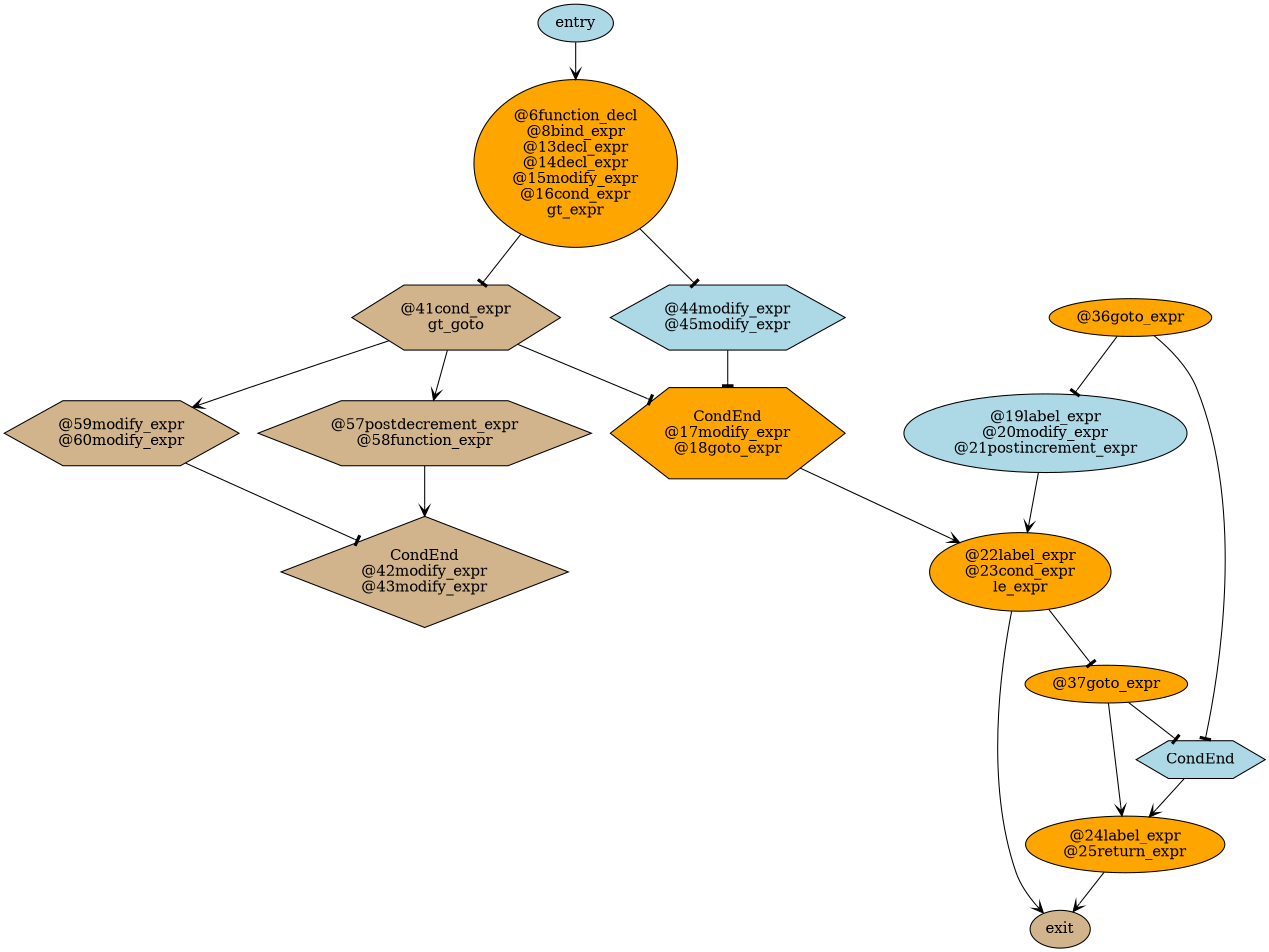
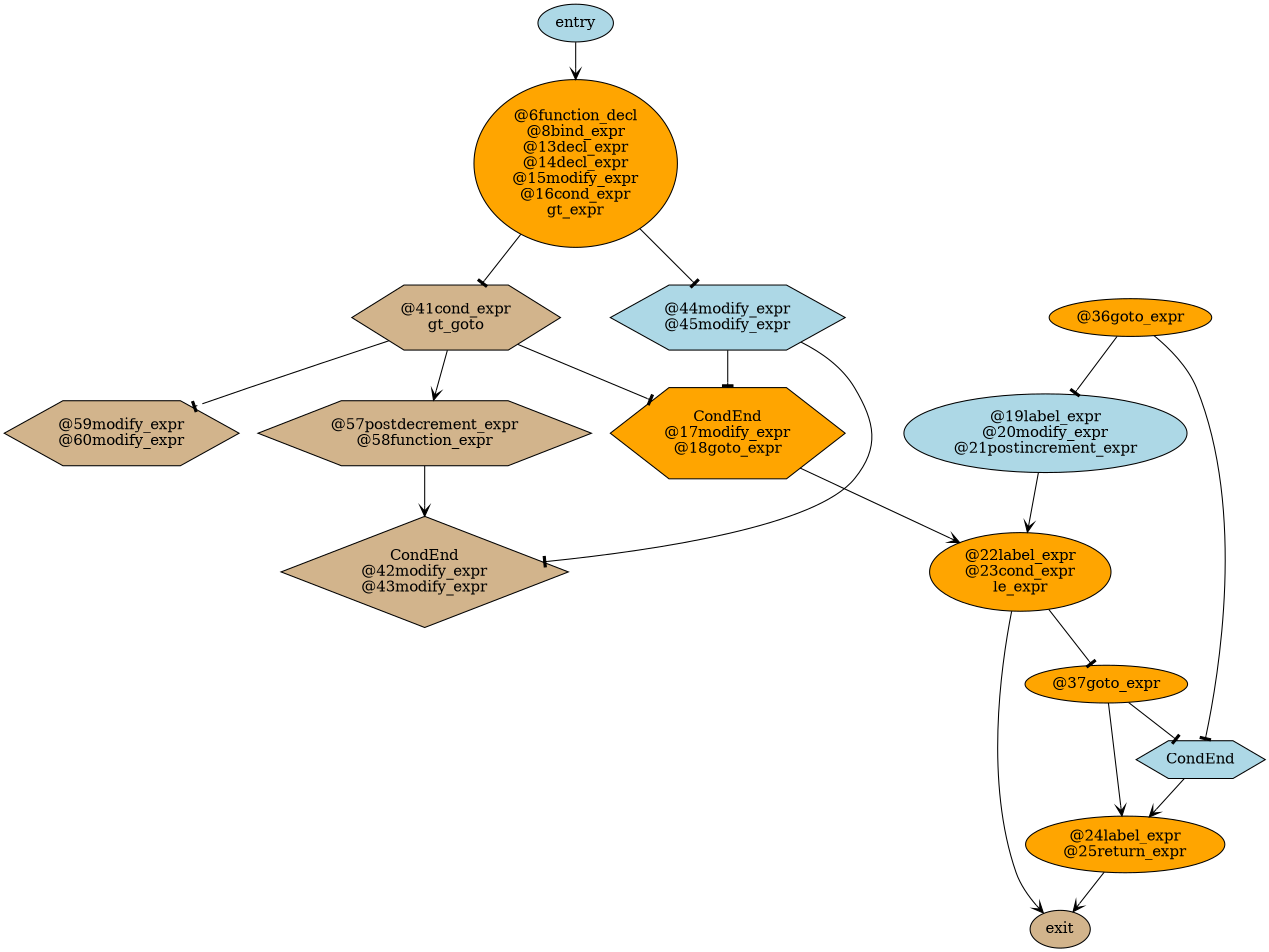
  digraph {
    node [fillcolor=orange shape=ellipse style=filled]
    edge [arrowhead=vee]
    n1 [fillcolor=lightblue label="entry\n"]
    n2 [label="@6function_decl\n@8bind_expr\n@13decl_expr\n@14decl_expr\n@15modify_expr\n@16cond_expr\ngt_expr\n"]
    n3 [fillcolor=tan label="@41cond_expr\ngt_goto\n" shape=hexagon]
    n4 [fillcolor=lightblue label="@44modify_expr\n@45modify_expr\n" shape=hexagon]
    n5 [fillcolor=tan label="@57postdecrement_expr\n@58function_expr\n" shape=hexagon]
    n6 [fillcolor=tan label="@59modify_expr\n@60modify_expr\n" shape=hexagon]
    n7 [label="CondEnd\n@17modify_expr\n@18goto_expr\n" shape=hexagon]
    n8 [fillcolor=tan label="CondEnd\n@42modify_expr\n@43modify_expr\n" shape=diamond]
    n9 [label="@22label_expr\n@23cond_expr\nle_expr\n"]
    n10 [label="@37goto_expr\n"]
    n11 [fillcolor=tan label="exit\n"]
    n12 [label="@36goto_expr\n"]
    n13 [fillcolor=lightblue label="@19label_expr\n@20modify_expr\n@21postincrement_expr\n"]
    n14 [fillcolor=lightblue label="CondEnd\n" shape=hexagon]
    n15 [label="@24label_expr\n@25return_expr\n"]
    n1 -> n2
    n2 -> n3 [arrowhead=tee]
    n2 -> n4 [arrowhead=tee]
    n3 -> n5
-   n3 -> n6
+   n3 -> n6 [arrowhead=tee]
    n3 -> n7 [arrowhead=tee]
    n4 -> n7 [arrowhead=tee]
    n5 -> n8
-   n6 -> n8 [arrowhead=tee]
+   n4 -> n8 [arrowhead=tee]
    n7 -> n9
    n9 -> n10 [arrowhead=tee]
    n9 -> n11
    n10 -> n14 [arrowhead=tee]
    n10 -> n15
    n12 -> n13 [arrowhead=tee]
    n12 -> n14 [arrowhead=tee]
    n13 -> n9
    n14 -> n15
    n15 -> n11
  }
